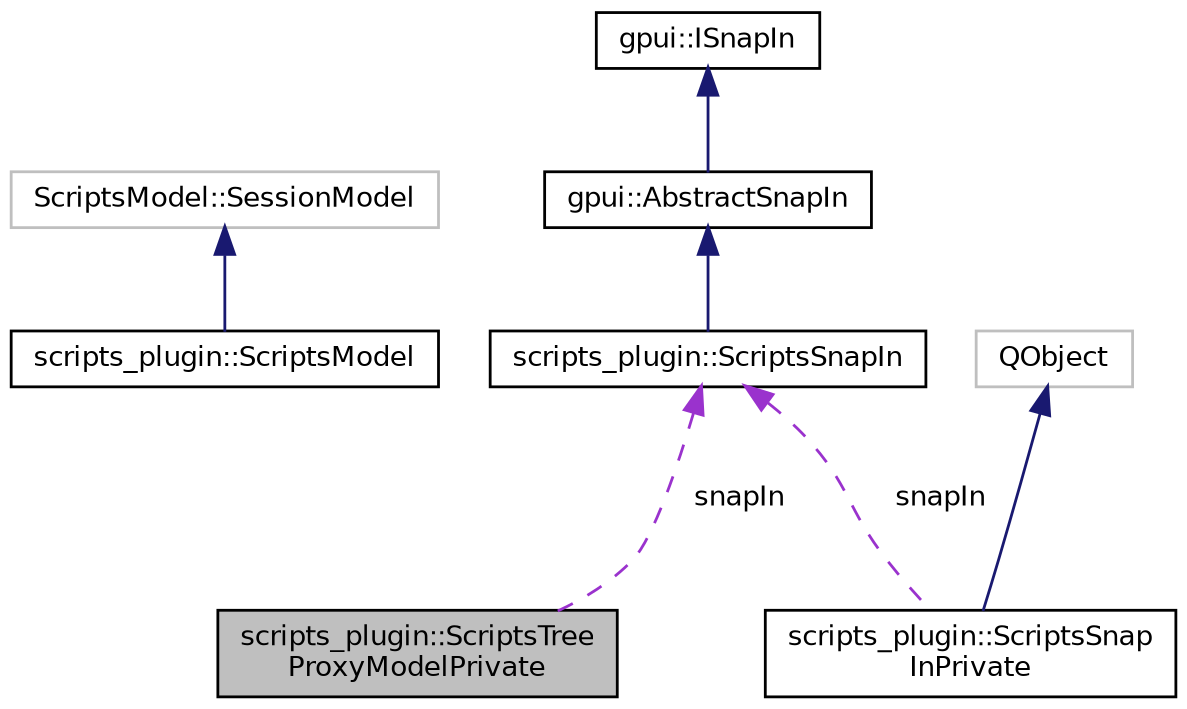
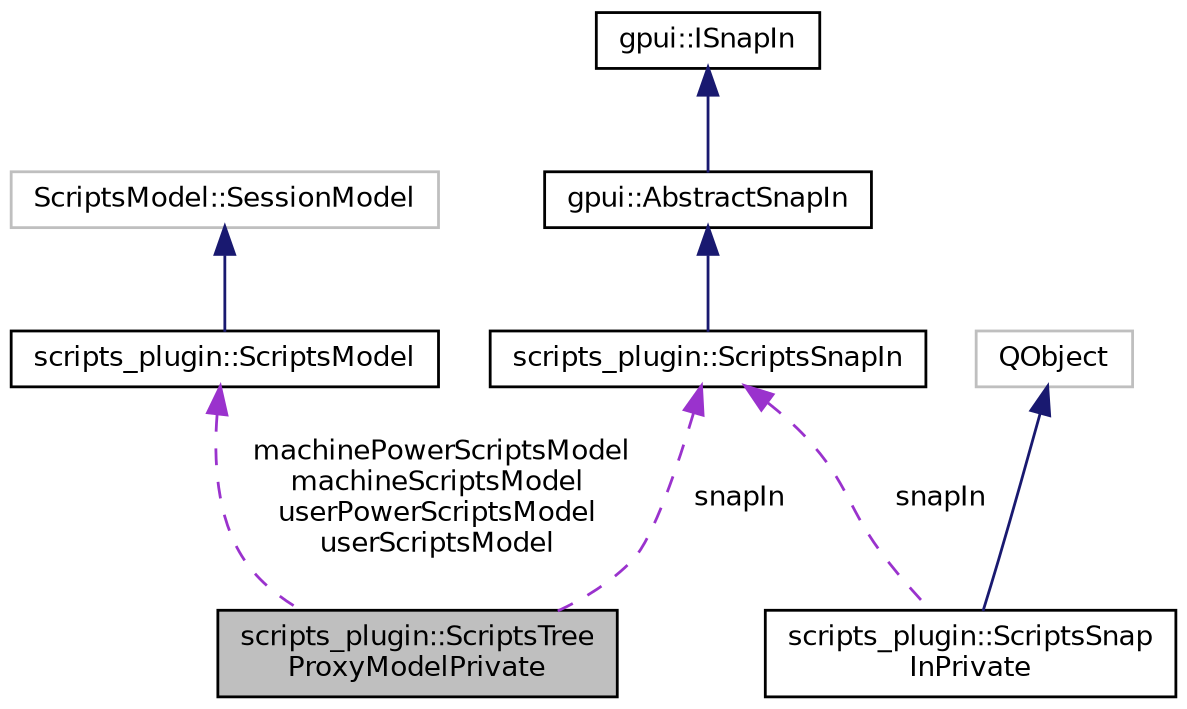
  digraph {
    node [color=black fillcolor=white fontname=Helvetica fontsize=10 shape=record style=filled]
    edge [color=midnightblue dir=back fontname=Helvetica fontsize=10 labelfontname=Helvetica labelfontsize=10 style=solid]
    n1 [fillcolor=grey75 fontcolor=black height=0.2 label="scripts_plugin::ScriptsTree\lProxyModelPrivate" width=0.4]
    n2 [height=0.2 label="scripts_plugin::ScriptsModel" width=0.4]
    n3 [color=grey75 height=0.2 label="ScriptsModel::SessionModel" width=0.4]
    n4 [height=0.2 label="scripts_plugin::ScriptsSnapIn" width=0.4]
    n5 [height=0.2 label="scripts_plugin::ScriptsSnap\lInPrivate" width=0.4]
    n6 [height=0.2 label="gpui::AbstractSnapIn" width=0.4]
    n7 [height=0.2 label="gpui::ISnapIn" width=0.4]
    n8 [color=grey75 height=0.2 label=QObject width=0.4]
+   n2 -> n1 [color=darkorchid3 label=" machinePowerScriptsModel\nmachineScriptsModel\nuserPowerScriptsModel\nuserScriptsModel" style=dashed]
    n3 -> n2
    n4 -> n1 [color=darkorchid3 label=" snapIn" style=dashed]
    n4 -> n5 [color=darkorchid3 label=" snapIn" style=dashed]
    n6 -> n4
    n7 -> n6
    n8 -> n5
  }
